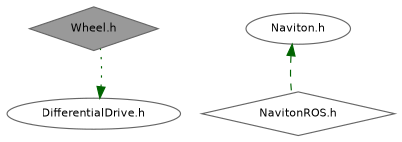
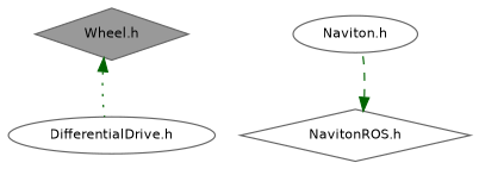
  digraph {
    node [color=grey40 fillcolor=white fontname=Helvetica fontsize=10 shape=diamond style=filled]
    edge [color=darkgreen dir=back fontname=Helvetica fontsize=10 labelfontname=Helvetica labelfontsize=10]
    n1 [color=gray40 fillcolor=grey60 fontcolor=black height=0.2 label="Wheel.h" width=0.4]
    n2 [height=0.2 label="DifferentialDrive.h" shape=ellipse width=0.4]
    n3 [height=0.2 label="Naviton.h" shape=ellipse width=0.4]
    n4 [height=0.2 label="NavitonROS.h" width=0.4]
-   n2 -> n1 [style=dotted]
-   n3 -> n4 [style=dashed]
+   n1 -> n2 [style=dotted]
+   n4 -> n3 [style=dashed]
  }
